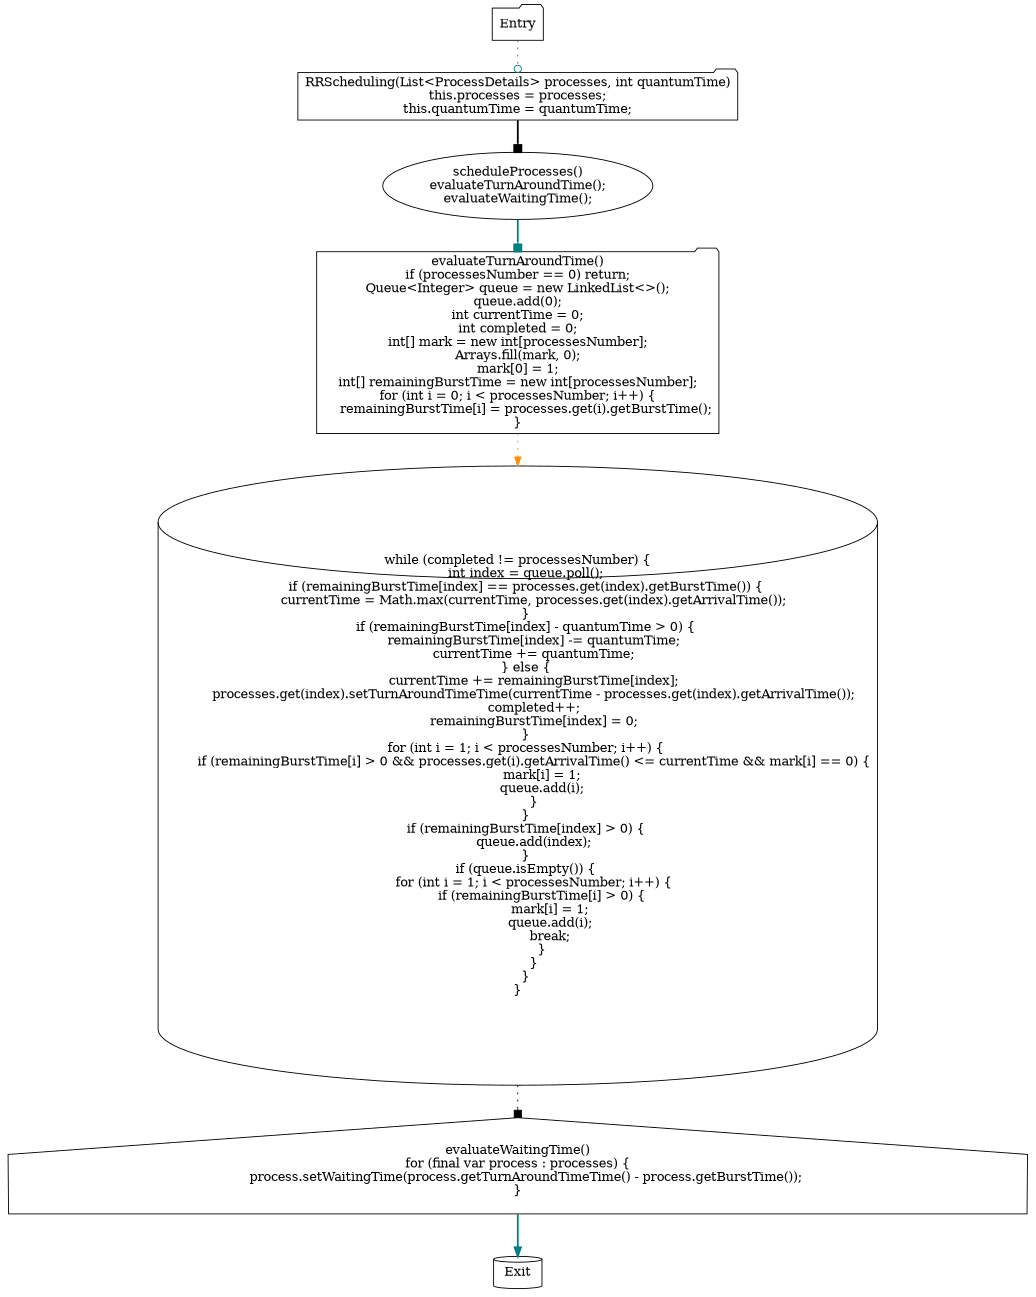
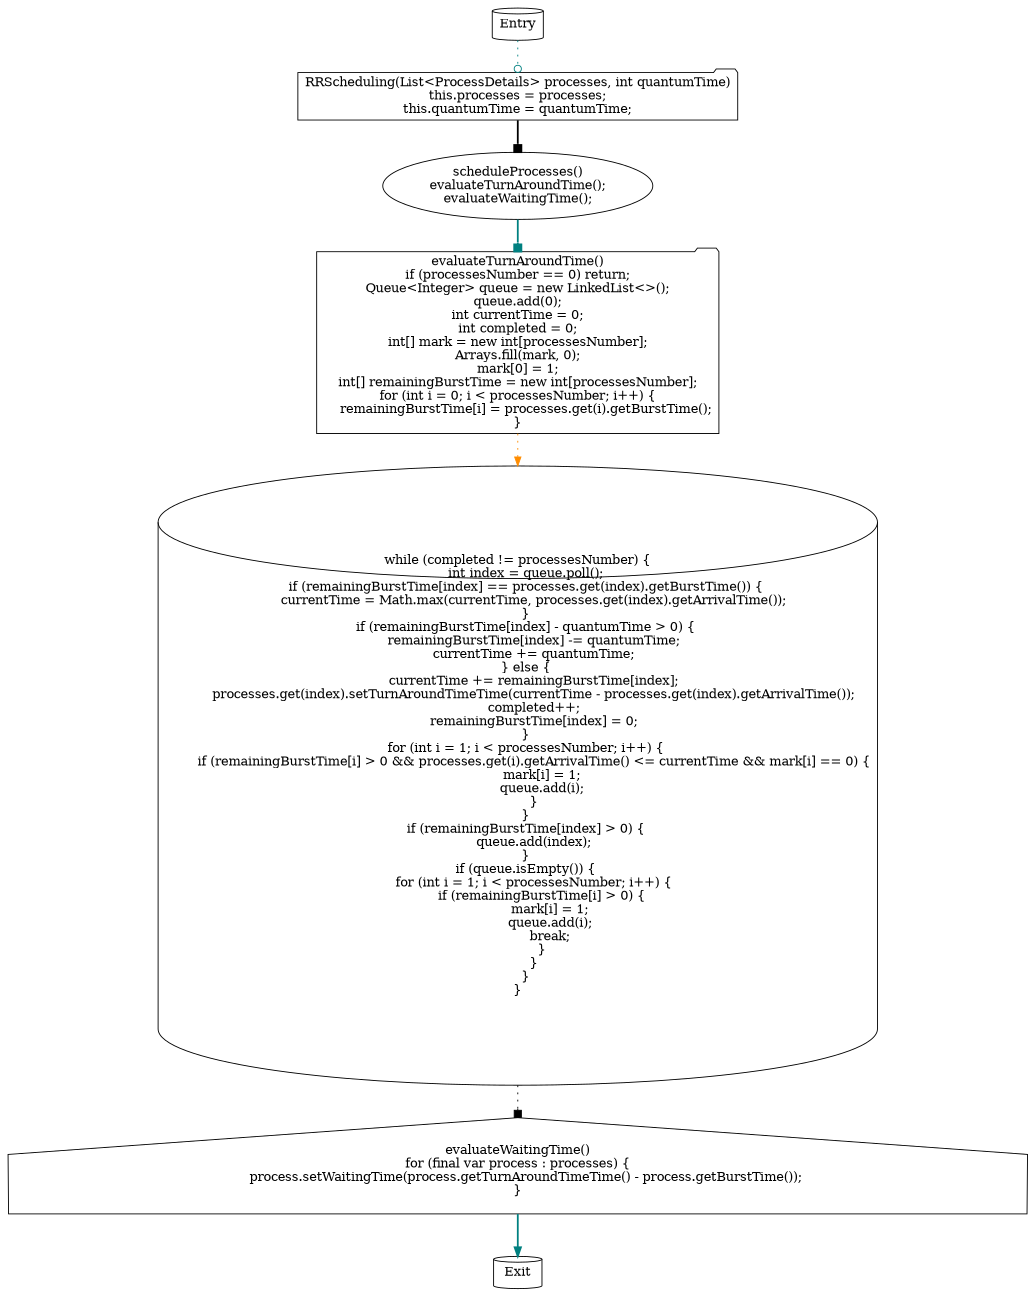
  digraph {
    node [shape=cylinder]
    edge [color=teal style=dotted arrowhead=box]
-   n1 [label=Entry shape=folder]
+   n1 [label=Entry]
    n2 [label="RRScheduling(List<ProcessDetails> processes, int quantumTime)\nthis.processes = processes;\nthis.quantumTime = quantumTime;" shape=folder]
    n3 [label="scheduleProcesses()\nevaluateTurnAroundTime();\nevaluateWaitingTime();" shape=ellipse]
    n4 [label="evaluateTurnAroundTime()\nif (processesNumber == 0) return;\nQueue<Integer> queue = new LinkedList<>();\nqueue.add(0);\nint currentTime = 0;\nint completed = 0;\nint[] mark = new int[processesNumber];\nArrays.fill(mark, 0);\nmark[0] = 1;\nint[] remainingBurstTime = new int[processesNumber];\nfor (int i = 0; i < processesNumber; i++) {\n    remainingBurstTime[i] = processes.get(i).getBurstTime();\n}" shape=folder]
    n5 [label="while (completed != processesNumber) {\n    int index = queue.poll();\n    if (remainingBurstTime[index] == processes.get(index).getBurstTime()) {\n        currentTime = Math.max(currentTime, processes.get(index).getArrivalTime());\n    }\n    if (remainingBurstTime[index] - quantumTime > 0) {\n        remainingBurstTime[index] -= quantumTime;\n        currentTime += quantumTime;\n    } else {\n        currentTime += remainingBurstTime[index];\n        processes.get(index).setTurnAroundTimeTime(currentTime - processes.get(index).getArrivalTime());\n        completed++;\n        remainingBurstTime[index] = 0;\n    }\n    for (int i = 1; i < processesNumber; i++) {\n        if (remainingBurstTime[i] > 0 && processes.get(i).getArrivalTime() <= currentTime && mark[i] == 0) {\n            mark[i] = 1;\n            queue.add(i);\n        }\n    }\n    if (remainingBurstTime[index] > 0) {\n        queue.add(index);\n    }\n    if (queue.isEmpty()) {\n        for (int i = 1; i < processesNumber; i++) {\n            if (remainingBurstTime[i] > 0) {\n                mark[i] = 1;\n                queue.add(i);\n                break;\n            }\n        }\n    }\n}"]
    n6 [label="evaluateWaitingTime()\nfor (final var process : processes) {\n    process.setWaitingTime(process.getTurnAroundTimeTime() - process.getBurstTime());\n}" shape=house]
    n7 [label=Exit]
    n1 -> n2 [arrowhead=odot]
    n2 -> n3 [color=black style=bold]
    n3 -> n4 [style=bold]
    n4 -> n5 [color=darkorange arrowhead=normal]
    n5 -> n6 [color=black]
    n6 -> n7 [style=bold arrowhead=normal]
  }
